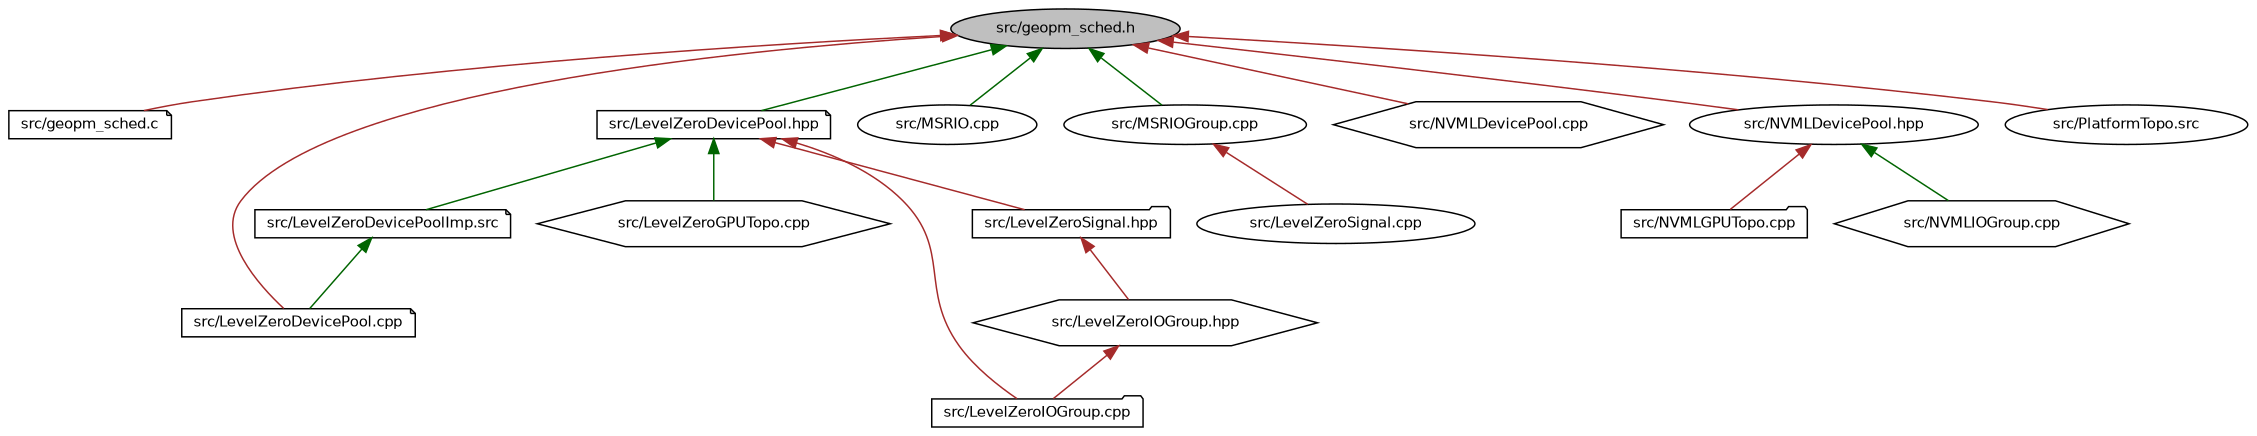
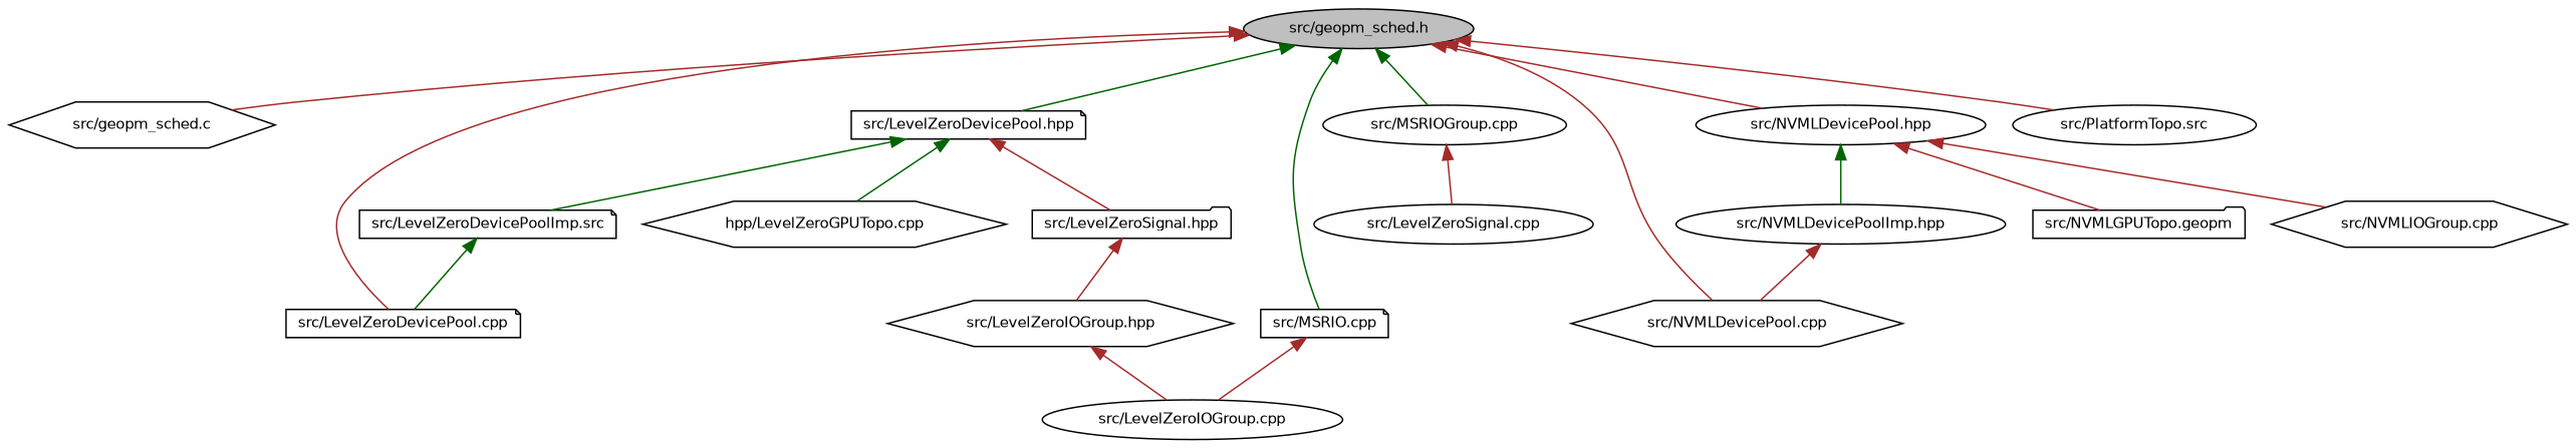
  digraph {
    node [color=black fillcolor=white fontname=Helvetica fontsize=10 shape=ellipse style=filled]
    edge [color=brown dir=back fontname=Helvetica fontsize=10 labelfontname=Helvetica labelfontsize=10 style=solid]
    n1 [fillcolor=grey75 fontcolor=black height=0.2 label="src/geopm_sched.h" width=0.4]
-   n2 [height=0.2 label="src/geopm_sched.c" shape=note width=0.4]
+   n2 [height=0.2 label="src/geopm_sched.c" shape=hexagon width=0.4]
    n3 [height=0.2 label="src/LevelZeroDevicePool.cpp" shape=note width=0.4]
    n4 [height=0.2 label="src/LevelZeroDevicePool.hpp" shape=note width=0.4]
-   n5 [height=0.2 label="src/MSRIO.cpp" width=0.4]
+   n5 [height=0.2 label="src/MSRIO.cpp" shape=note width=0.4]
    n6 [height=0.2 label="src/MSRIOGroup.cpp" width=0.4]
    n7 [height=0.2 label="src/NVMLDevicePool.cpp" shape=hexagon width=0.4]
    n8 [height=0.2 label="src/NVMLDevicePool.hpp" width=0.4]
    n9 [height=0.2 label="src/PlatformTopo.src" width=0.4]
    n10 [height=0.2 label="src/LevelZeroDevicePoolImp.src" shape=note width=0.4]
-   n11 [height=0.2 label="src/LevelZeroGPUTopo.cpp" shape=hexagon width=0.4]
-   n12 [height=0.2 label="src/LevelZeroIOGroup.cpp" shape=folder width=0.4]
+   n11 [height=0.2 label="hpp/LevelZeroGPUTopo.cpp" shape=hexagon width=0.4]
+   n12 [height=0.2 label="src/LevelZeroIOGroup.cpp" width=0.4]
    n13 [height=0.2 label="src/LevelZeroSignal.hpp" shape=folder width=0.4]
    n14 [height=0.2 label="src/LevelZeroSignal.cpp" width=0.4]
-   n16 [height=0.2 label="src/NVMLGPUTopo.cpp" shape=folder width=0.4]
+   n15 [height=0.2 label="src/NVMLDevicePoolImp.hpp" width=0.4]
+   n16 [height=0.2 label="src/NVMLGPUTopo.geopm" shape=folder width=0.4]
    n17 [height=0.2 label="src/NVMLIOGroup.cpp" shape=hexagon width=0.4]
    n18 [height=0.2 label="src/LevelZeroIOGroup.hpp" shape=hexagon width=0.4]
    n1 -> n2
    n1 -> n3
    n1 -> n4 [color=darkgreen]
    n1 -> n5 [color=darkgreen]
    n1 -> n6 [color=darkgreen]
    n1 -> n7
    n1 -> n8
    n1 -> n9
    n4 -> n10 [color=darkgreen]
    n4 -> n11 [color=darkgreen]
-   n4 -> n12
+   n5 -> n12
    n4 -> n13
    n6 -> n14
+   n8 -> n15 [color=darkgreen]
    n8 -> n16
-   n8 -> n17 [color=darkgreen]
+   n8 -> n17
    n10 -> n3 [color=darkgreen]
    n13 -> n18
+   n15 -> n7
    n18 -> n12
  }
